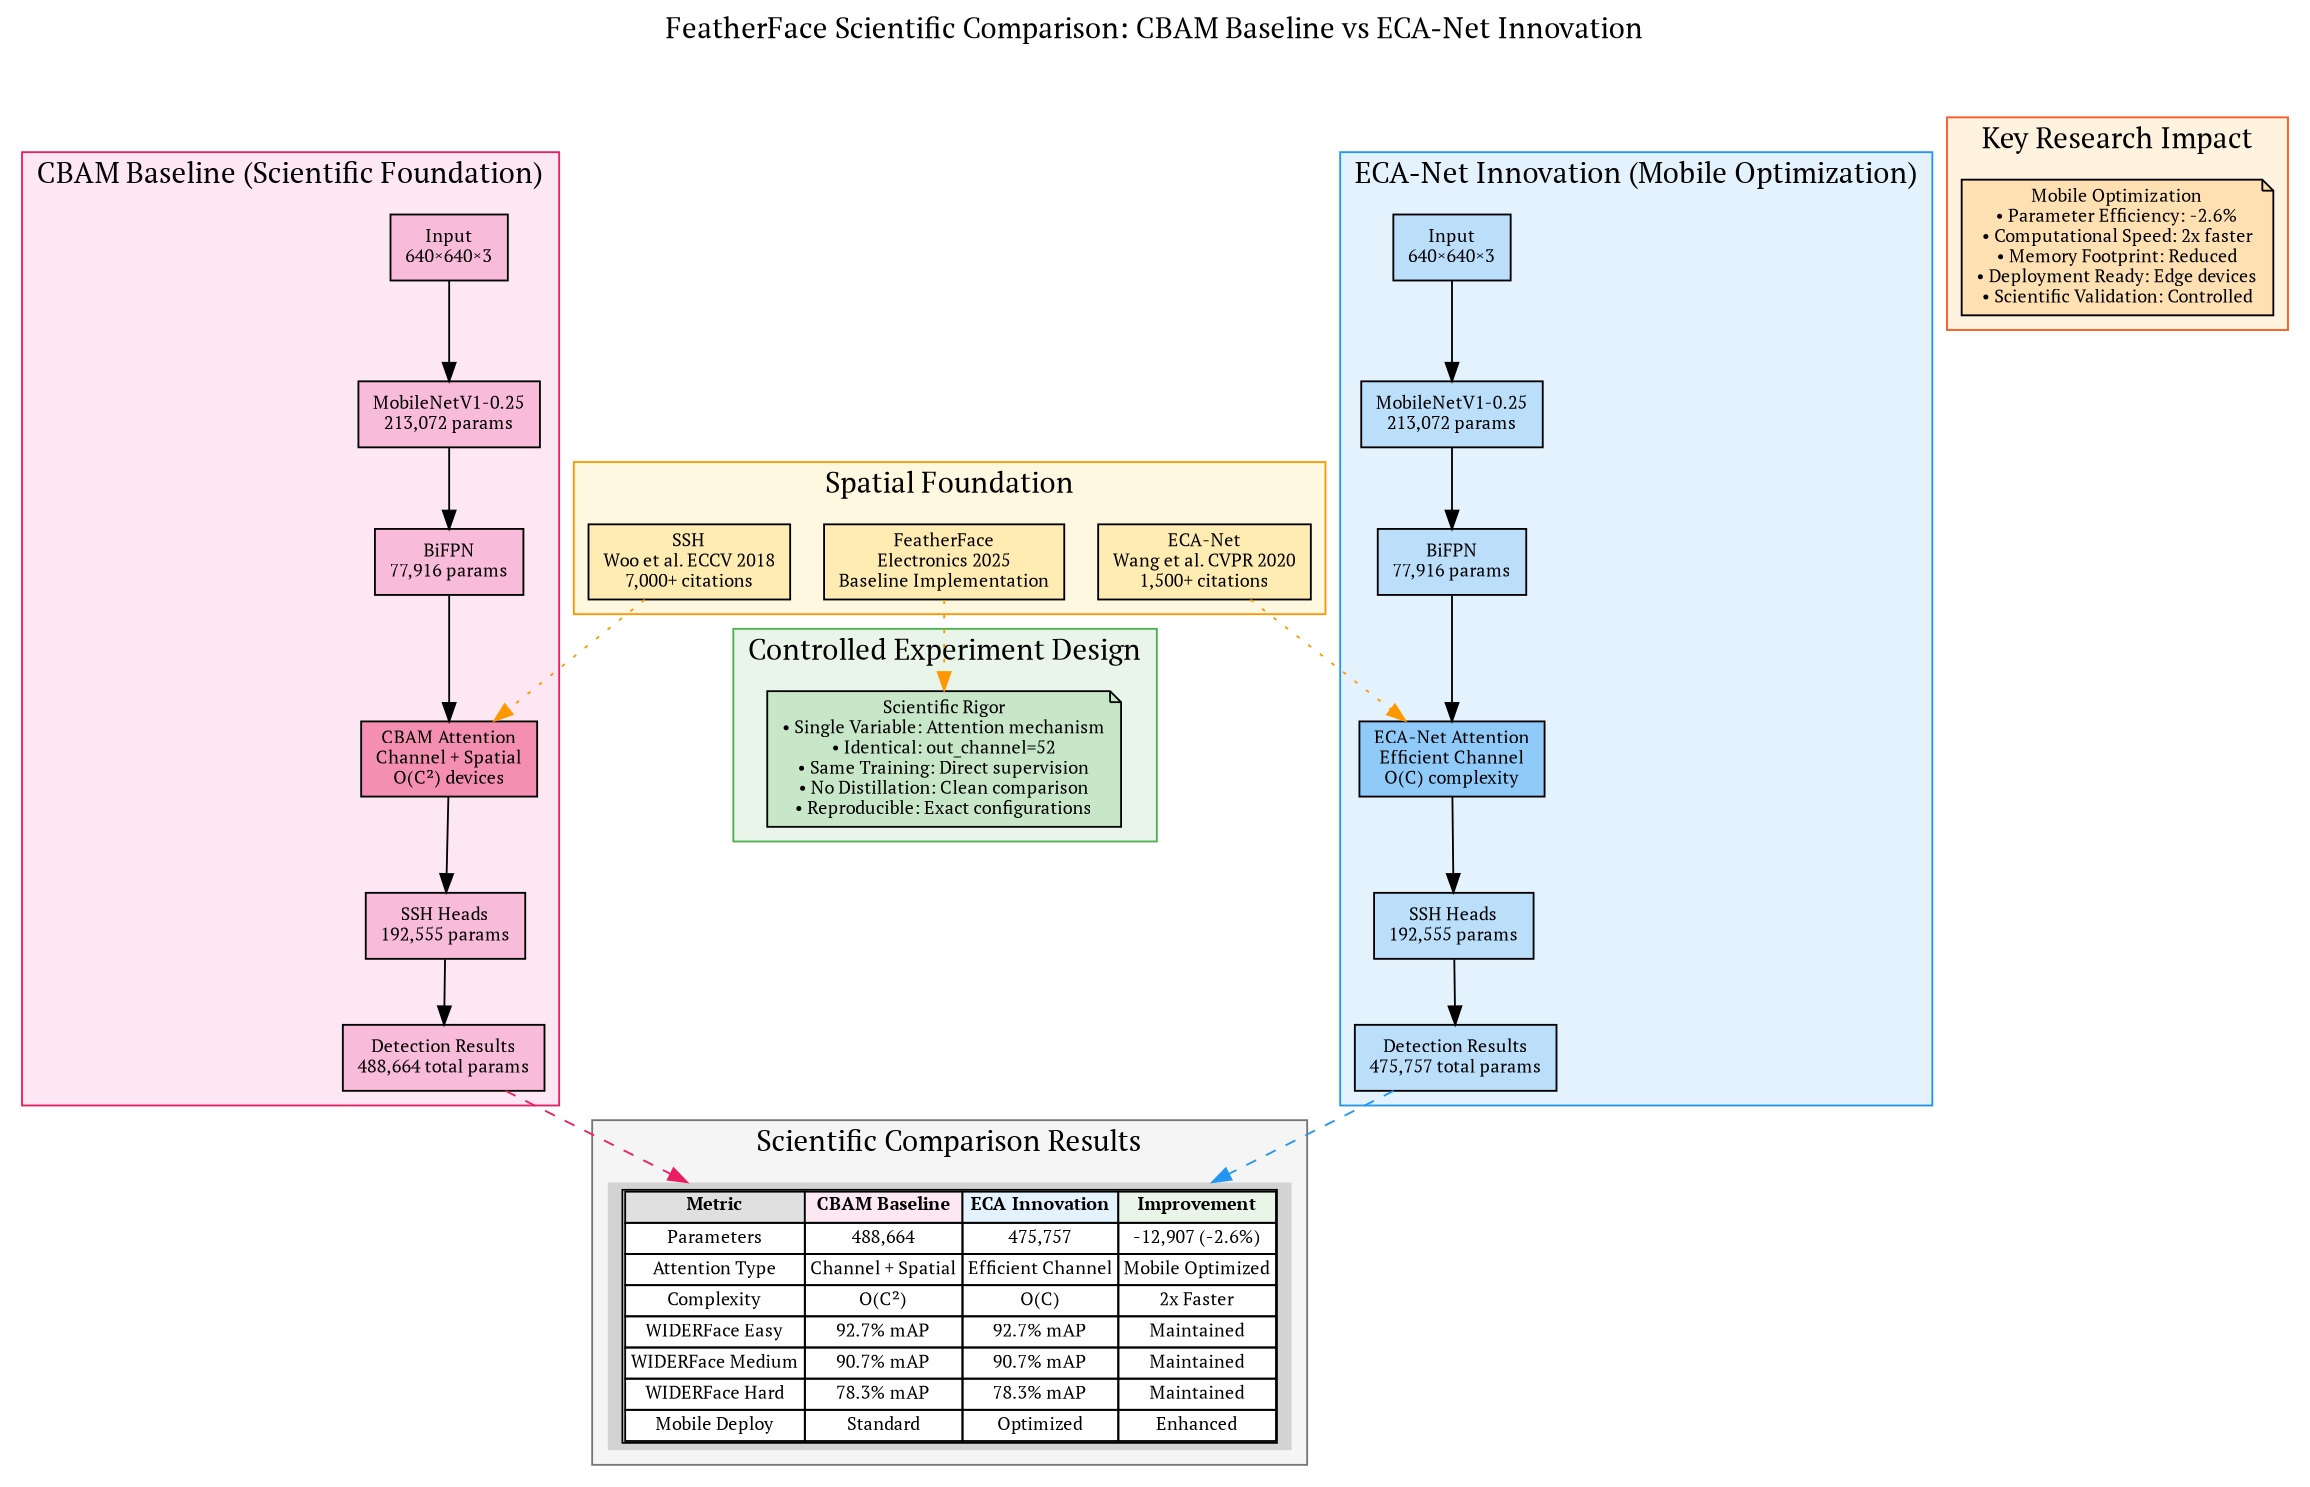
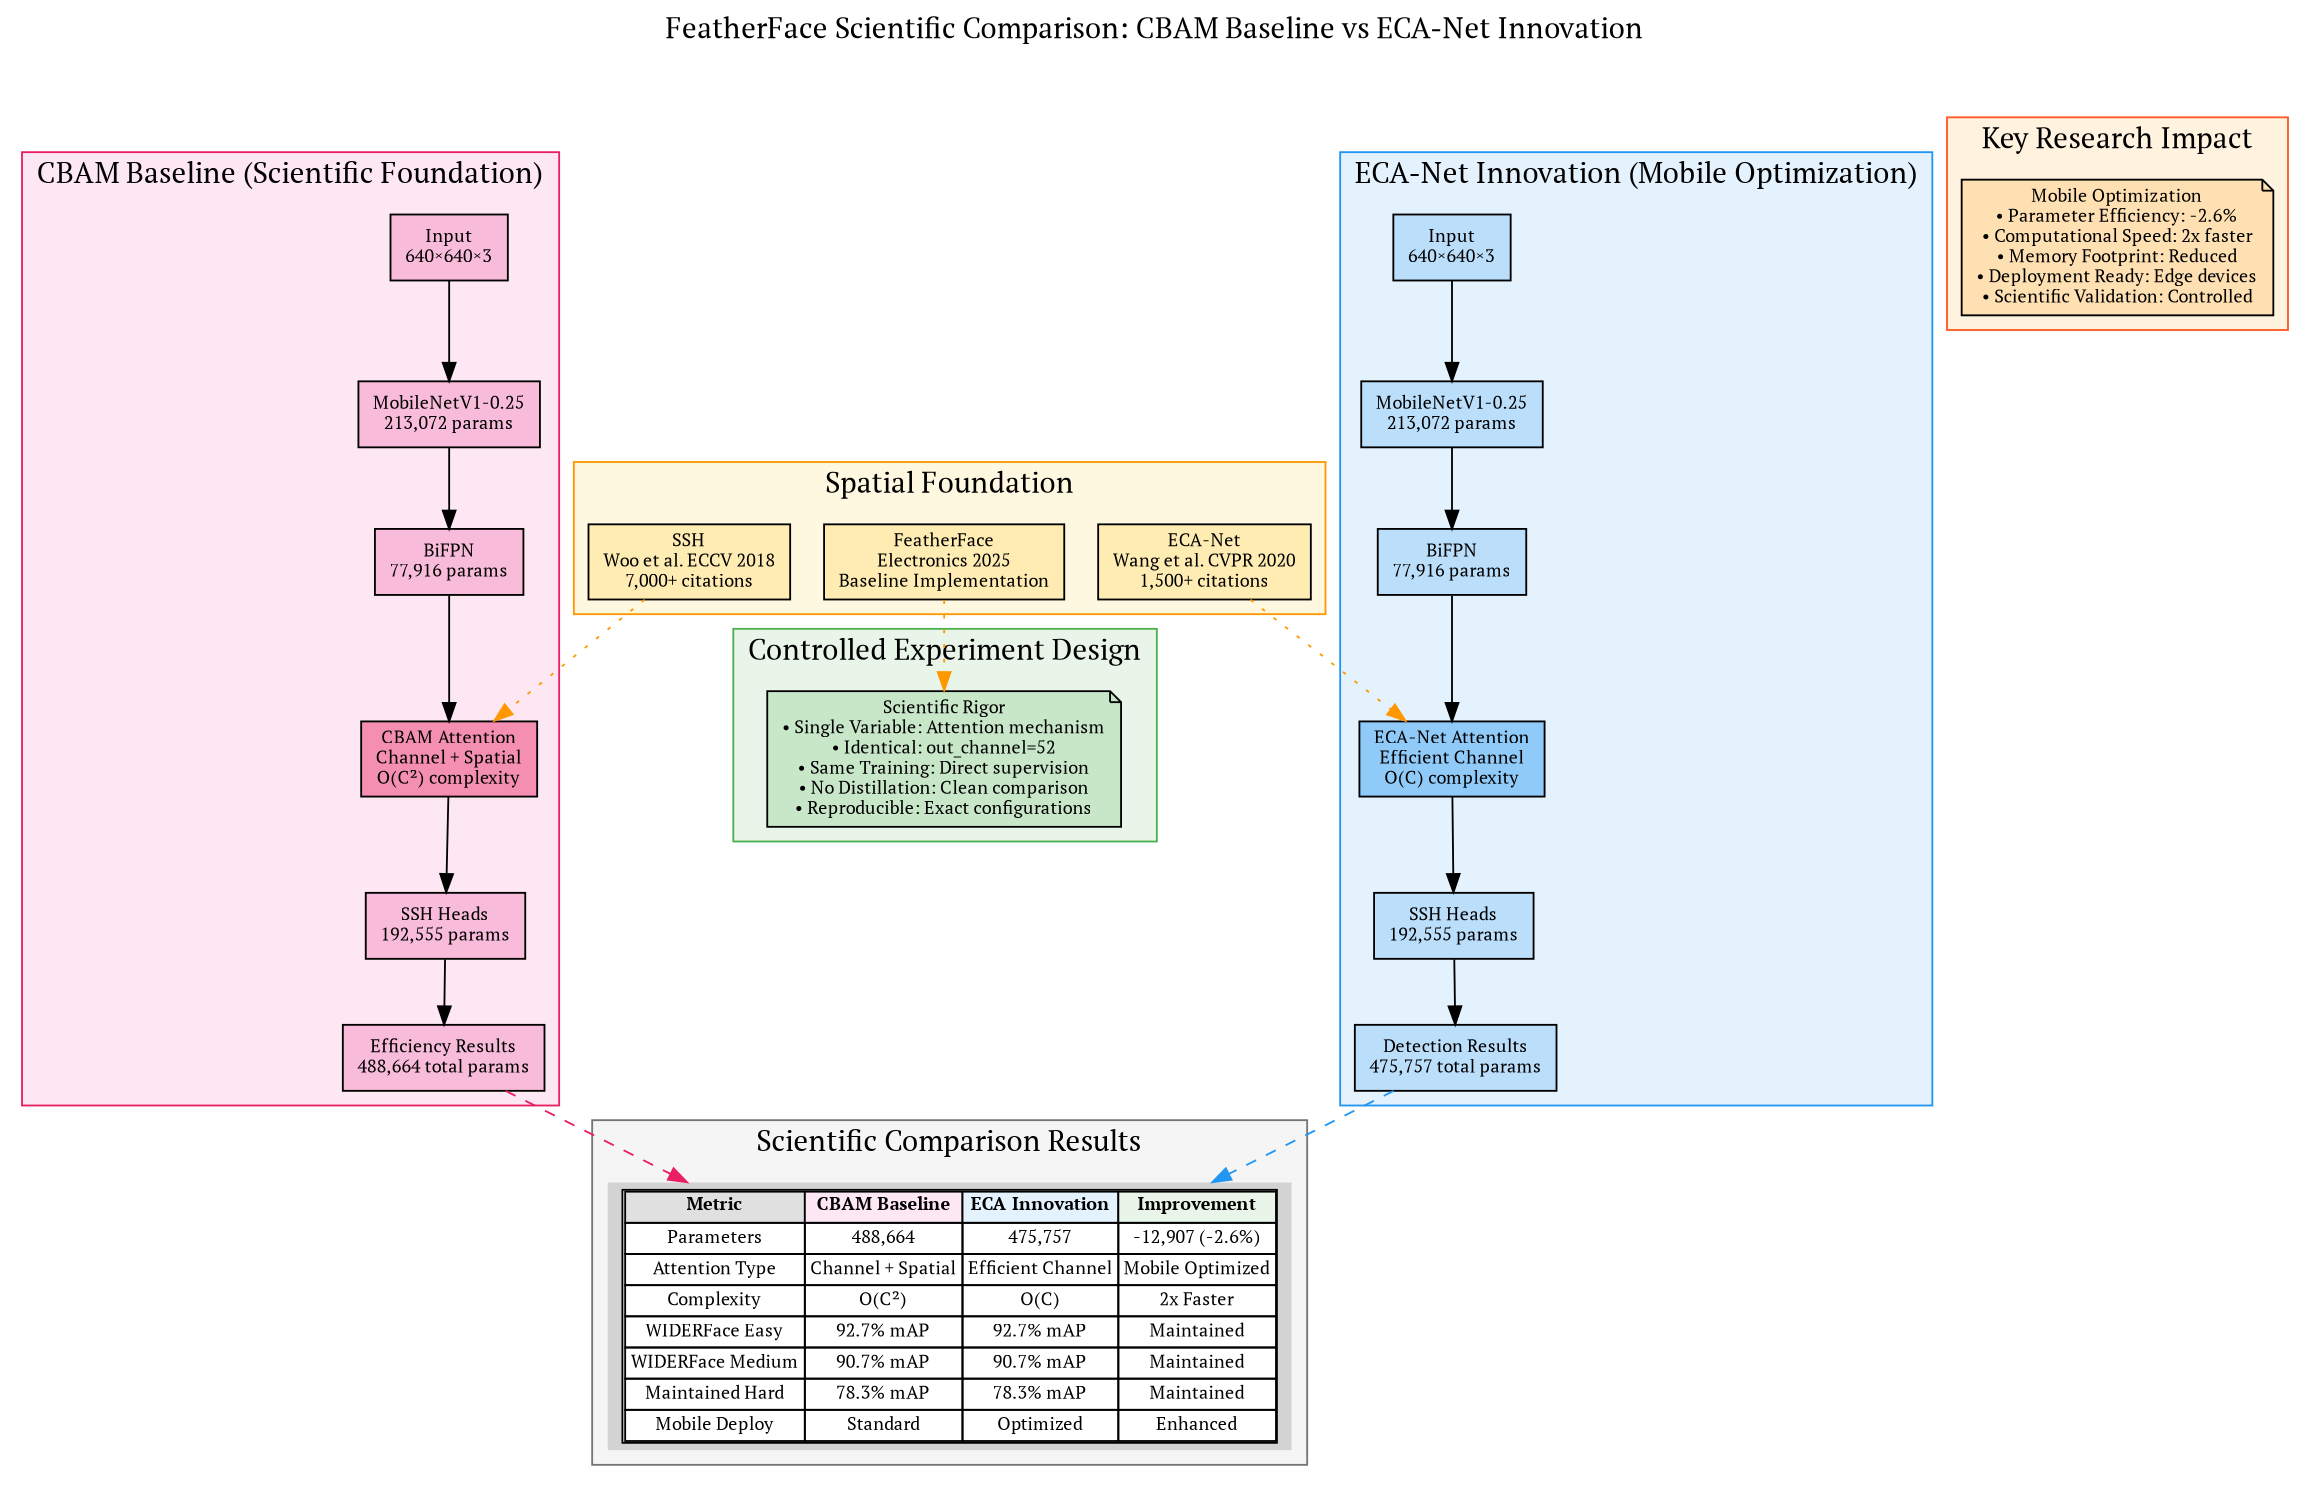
  digraph {
    fontname="PT Serif"
    fontsize=16
    label="FeatherFace Scientific Comparison: CBAM Baseline vs ECA-Net Innovation"
    labelloc=t
    rankdir=TB
    node [fillcolor="#F8BBD9" fontname="PT Serif" fontsize=10 shape=box style=filled]
    edge [fontname="PT Serif" fontsize=9]
    n1 [label="Input\n640×640×3"]
    n2 [label="MobileNetV1-0.25\n213,072 params"]
    n3 [label="BiFPN\n77,916 params"]
-   n4 [fillcolor="#F48FB1" label="CBAM Attention\nChannel + Spatial\nO(C²) devices"]
+   n4 [fillcolor="#F48FB1" label="CBAM Attention\nChannel + Spatial\nO(C²) complexity"]
    n5 [label="SSH Heads\n192,555 params"]
-   n6 [label="Detection Results\n488,664 total params"]
+   n6 [label="Efficiency Results\n488,664 total params"]
    n7 [fillcolor="#BBDEFB" label="Input\n640×640×3"]
    n8 [fillcolor="#BBDEFB" label="MobileNetV1-0.25\n213,072 params"]
    n9 [fillcolor="#BBDEFB" label="BiFPN\n77,916 params"]
    n10 [fillcolor="#90CAF9" label="ECA-Net Attention\nEfficient Channel\nO(C) complexity"]
    n11 [fillcolor="#BBDEFB" label="SSH Heads\n192,555 params"]
    n12 [fillcolor="#BBDEFB" label="Detection Results\n475,757 total params"]
-   n13 [label=<             <TABLE BORDER="1" CELLBORDER="1" CELLSPACING="0" BGCOLOR="white">                 <TR><TD BGCOLOR="#E0E0E0"><B>Metric</B></TD><TD BGCOLOR="#FDE7F3"><B>CBAM Baseline</B></TD><TD BGCOLOR="#E3F2FD"><B>ECA Innovation</B></TD><TD BGCOLOR="#E8F5E8"><B>Improvement</B></TD></TR>                 <TR><TD>Parameters</TD><TD>488,664</TD><TD>475,757</TD><TD>-12,907 (-2.6%)</TD></TR>                 <TR><TD>Attention Type</TD><TD>Channel + Spatial</TD><TD>Efficient Channel</TD><TD>Mobile Optimized</TD></TR>                 <TR><TD>Complexity</TD><TD>O(C²)</TD><TD>O(C)</TD><TD>2x Faster</TD></TR>                 <TR><TD>WIDERFace Easy</TD><TD>92.7% mAP</TD><TD>92.7% mAP</TD><TD>Maintained</TD></TR>                 <TR><TD>WIDERFace Medium</TD><TD>90.7% mAP</TD><TD>90.7% mAP</TD><TD>Maintained</TD></TR>                 <TR><TD>WIDERFace Hard</TD><TD>78.3% mAP</TD><TD>78.3% mAP</TD><TD>Maintained</TD></TR>                 <TR><TD>Mobile Deploy</TD><TD>Standard</TD><TD>Optimized</TD><TD>Enhanced</TD></TR>             </TABLE>         > shape=plaintext fillcolor=""]
+   n13 [label=<             <TABLE BORDER="1" CELLBORDER="1" CELLSPACING="0" BGCOLOR="white">                 <TR><TD BGCOLOR="#E0E0E0"><B>Metric</B></TD><TD BGCOLOR="#FDE7F3"><B>CBAM Baseline</B></TD><TD BGCOLOR="#E3F2FD"><B>ECA Innovation</B></TD><TD BGCOLOR="#E8F5E8"><B>Improvement</B></TD></TR>                 <TR><TD>Parameters</TD><TD>488,664</TD><TD>475,757</TD><TD>-12,907 (-2.6%)</TD></TR>                 <TR><TD>Attention Type</TD><TD>Channel + Spatial</TD><TD>Efficient Channel</TD><TD>Mobile Optimized</TD></TR>                 <TR><TD>Complexity</TD><TD>O(C²)</TD><TD>O(C)</TD><TD>2x Faster</TD></TR>                 <TR><TD>WIDERFace Easy</TD><TD>92.7% mAP</TD><TD>92.7% mAP</TD><TD>Maintained</TD></TR>                 <TR><TD>WIDERFace Medium</TD><TD>90.7% mAP</TD><TD>90.7% mAP</TD><TD>Maintained</TD></TR>                 <TR><TD>Maintained Hard</TD><TD>78.3% mAP</TD><TD>78.3% mAP</TD><TD>Maintained</TD></TR>                 <TR><TD>Mobile Deploy</TD><TD>Standard</TD><TD>Optimized</TD><TD>Enhanced</TD></TR>             </TABLE>         > shape=plaintext fillcolor=""]
    n14 [fillcolor="#FFECB3" label="SSH\nWoo et al. ECCV 2018\n7,000+ citations"]
    n15 [fillcolor="#FFECB3" label="ECA-Net\nWang et al. CVPR 2020\n1,500+ citations"]
    n16 [fillcolor="#FFECB3" label="FeatherFace\nElectronics 2025\nBaseline Implementation"]
    n17 [fillcolor="#C8E6C8" label="Scientific Rigor\n• Single Variable: Attention mechanism\n• Identical: out_channel=52\n• Same Training: Direct supervision\n• No Distillation: Clean comparison\n• Reproducible: Exact configurations" shape=note]
    n18 [fillcolor="#FFE0B2" label="Mobile Optimization\n• Parameter Efficiency: -2.6%\n• Computational Speed: 2x faster\n• Memory Footprint: Reduced\n• Deployment Ready: Edge devices\n• Scientific Validation: Controlled" shape=note]
    subgraph cluster_1 {
      color="#E91E63"
      fillcolor="#FDE7F3"
      label="CBAM Baseline (Scientific Foundation)"
      style=filled
      n1
      n2
      n3
      n4
      n5
      n6
    }
    subgraph cluster_2 {
      color="#2196F3"
      fillcolor="#E3F2FD"
      label="ECA-Net Innovation (Mobile Optimization)"
      style=filled
      n7
      n8
      n9
      n10
      n11
      n12
    }
    subgraph cluster_3 {
      color="#757575"
      fillcolor="#F5F5F5"
      label="Scientific Comparison Results"
      style=filled
      n13
    }
    subgraph cluster_4 {
      color="#FF9800"
      fillcolor="#FFF8E1"
      label="Spatial Foundation"
      style=filled
      n14
      n15
      n16
    }
    subgraph cluster_5 {
      color="#4CAF50"
      fillcolor="#E8F5E8"
      label="Controlled Experiment Design"
      style=filled
      n17
    }
    subgraph cluster_6 {
      color="#FF5722"
      fillcolor="#FFF3E0"
      label="Key Research Impact"
      style=filled
      n18
    }
    n1 -> n2
    n2 -> n3
    n3 -> n4
    n4 -> n5
    n5 -> n6
    n6 -> n13 [color="#E91E63" style=dashed]
    n7 -> n8
    n8 -> n9
    n9 -> n10
    n10 -> n11
    n11 -> n12
    n12 -> n13 [color="#2196F3" style=dashed]
    n14 -> n4 [color="#FF9800" style=dotted]
    n15 -> n10 [color="#FF9800" style=dotted]
    n16 -> n17 [color="#FF9800" style=dotted]
  }
